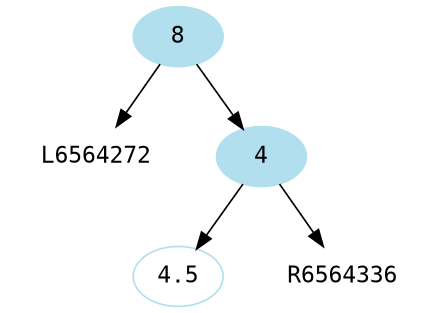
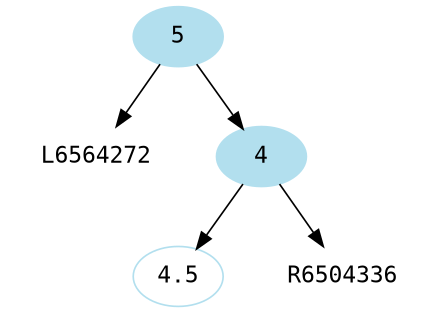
  digraph {
    fontname="DejaVu Sans Mono"
    node [color=lightblue2 fontname="DejaVu Sans Mono" style=filled]
    edge [fontname="DejaVu Sans Mono"]
-   n1 [label=8]
+   n1 [label=5]
    L6564272 [color=white]
    n3 [label=4]
    n4 [fillcolor=white label=4.5]
-   R6564336 [color=white]
+   R6564336 [color=white label=R6504336]
    n1 -> L6564272
    n1 -> n3
    n3 -> n4
    n3 -> R6564336
  }
